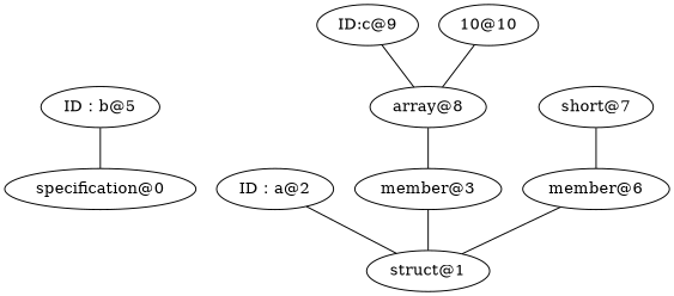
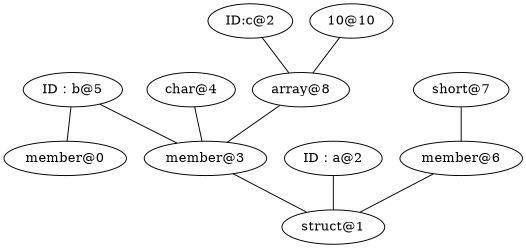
  graph {
-   "specification@0"
+   "specification@0" [label="member@0"]
    "struct@1"
    "ID：a@2"
    "member@3"
    "member@6"
+   "char@4"
    "ID：b@5"
    "short@7"
    "array@8"
-   "ID:c@9"
+   "ID:c@9" [label="ID:c@2"]
    "10@10"
    subgraph sub_1 {
      rank=same
      "specification@0"
    }
    subgraph sub_2 {
      rank=same
      "struct@1"
    }
    subgraph sub_3 {
      rank=same
      "ID：a@2"
      "member@3"
      "member@6"
    }
    subgraph sub_4 {
      rank=same
+     "char@4"
      "ID：b@5"
      "short@7"
      "array@8"
    }
    subgraph sub_5 {
      rank=same
      "ID:c@9"
      "10@10"
    }
    "ID：a@2" -- "struct@1"
    "member@3" -- "struct@1"
    "member@6" -- "struct@1"
+   "char@4" -- "member@3"
    "ID：b@5" -- "specification@0"
+   "ID：b@5" -- "member@3"
    "short@7" -- "member@6"
    "array@8" -- "member@3"
    "ID:c@9" -- "array@8"
    "10@10" -- "array@8"
  }
